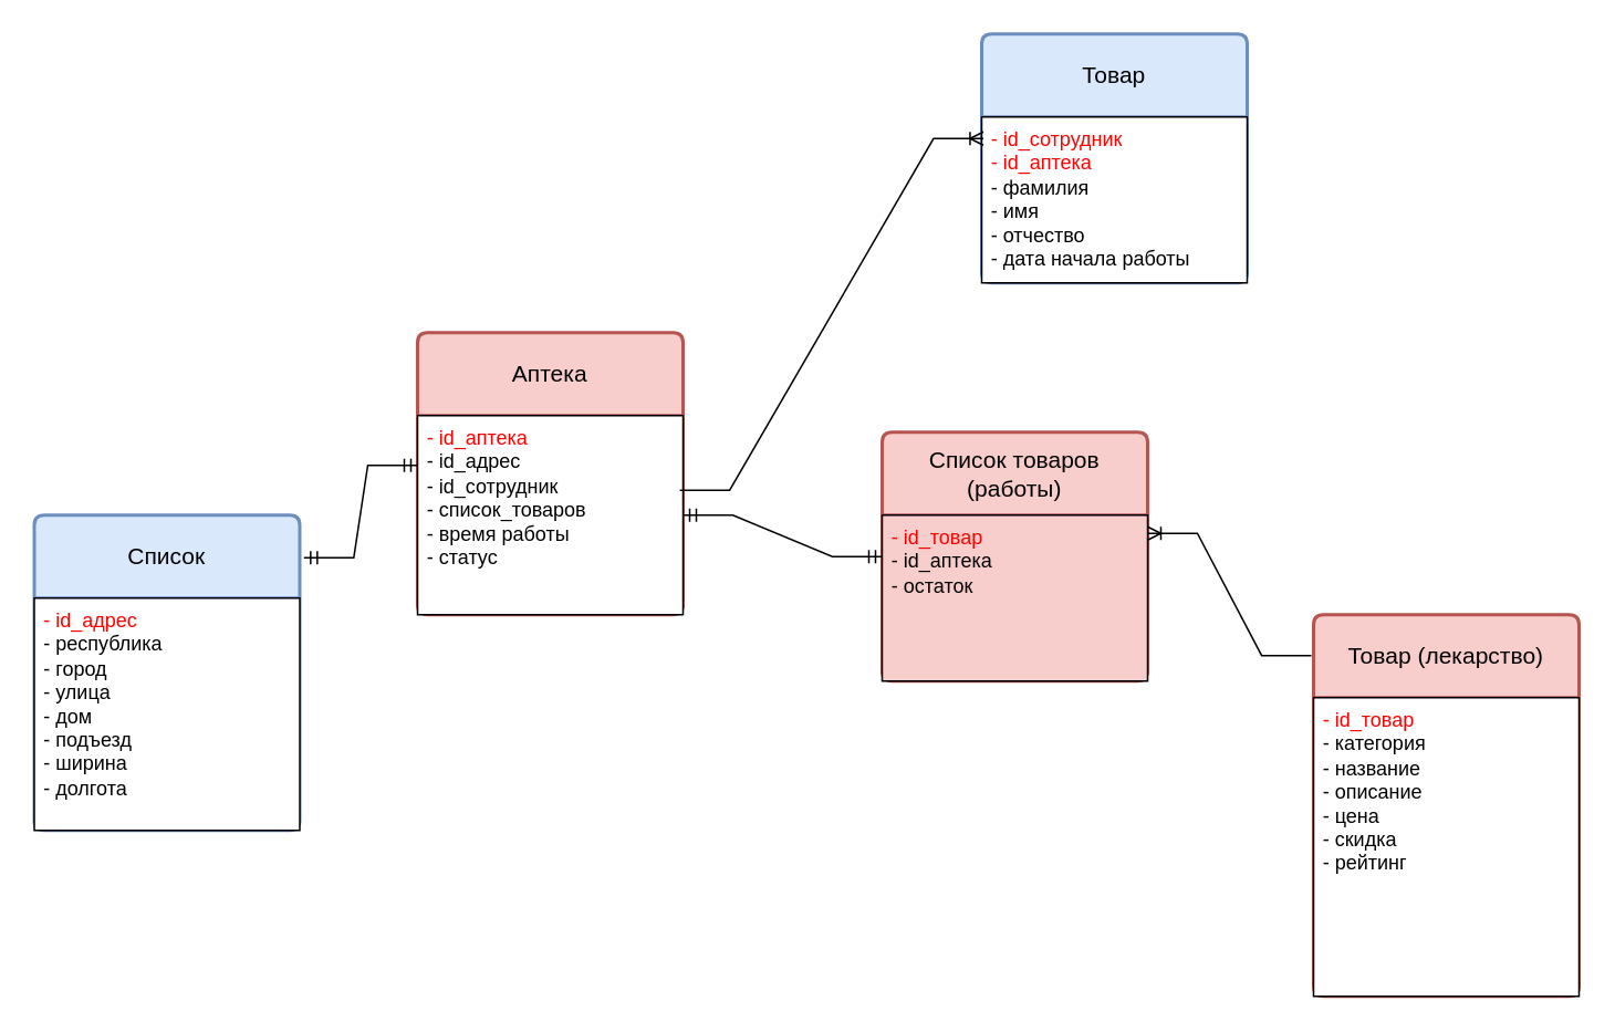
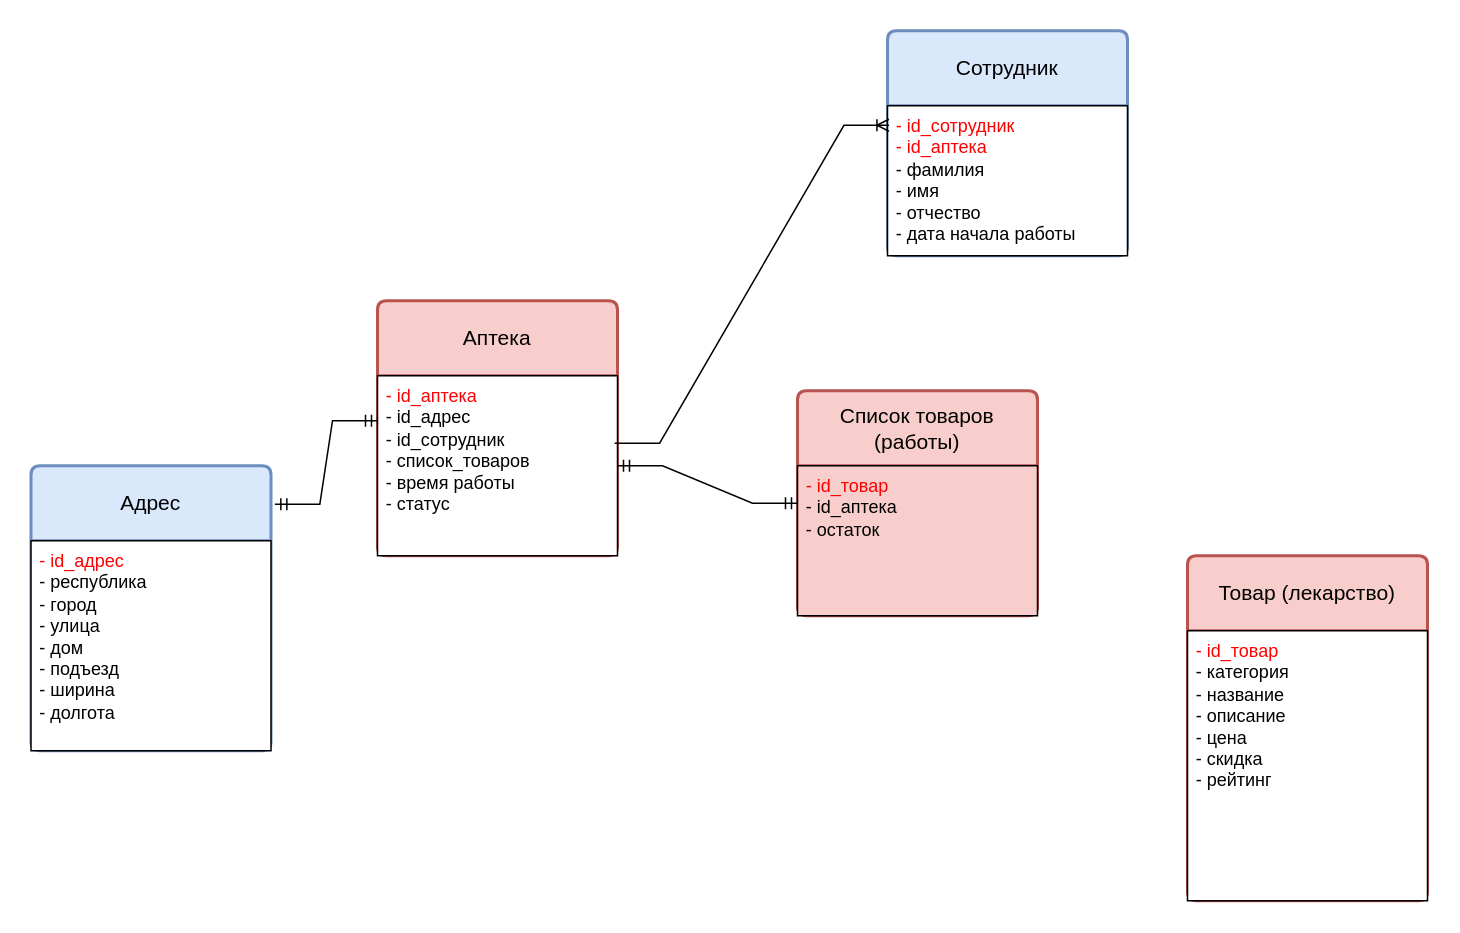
  <mxCell id="0" />
  <mxCell id="1" parent="0" />
  <mxCell id="2" value="Аптека" style="swimlane;childLayout=stackLayout;horizontal=1;startSize=50;horizontalStack=0;rounded=1;fontSize=14;fontStyle=0;strokeWidth=2;resizeParent=0;resizeLast=1;shadow=0;dashed=0;align=center;arcSize=4;whiteSpace=wrap;html=1;fillColor=#f8cecc;strokeColor=#b85450;" parent="1" vertex="1"><mxGeometry x="251" y="200" width="160" height="170" as="geometry" /></mxCell>
  <mxCell id="3" value="&lt;font color=&quot;#ff0000&quot;&gt;- id_аптека&lt;br&gt;&lt;/font&gt;- id_адрес&lt;br style=&quot;border-color: var(--border-color);&quot;&gt;- id_сотрудник&lt;br&gt;- список_товаров&lt;br&gt;- время работы&amp;nbsp;&lt;br&gt;- статус" style="align=left;spacingLeft=4;fontSize=12;verticalAlign=top;resizable=0;rotatable=0;part=1;html=1;" parent="2" vertex="1"><mxGeometry y="50" width="160" height="120" as="geometry" /></mxCell>
  <mxCell id="4" value="Товар (лекарство)" style="swimlane;childLayout=stackLayout;horizontal=1;startSize=50;horizontalStack=0;rounded=1;fontSize=14;fontStyle=0;strokeWidth=2;resizeParent=0;resizeLast=1;shadow=0;dashed=0;align=center;arcSize=4;whiteSpace=wrap;html=1;fillColor=#f8cecc;strokeColor=#b85450;" parent="1" vertex="1"><mxGeometry x="791" y="370" width="160" height="230" as="geometry" /></mxCell>
  <mxCell id="5" value="&lt;font color=&quot;#ff0000&quot;&gt;- id_товар&lt;br&gt;&lt;/font&gt;- категория&lt;br&gt;- название&lt;br&gt;- описание&lt;br&gt;- цена&lt;br&gt;- скидка&lt;br&gt;- рейтинг" style="align=left;spacingLeft=4;fontSize=12;verticalAlign=top;resizable=0;rotatable=0;part=1;html=1;" parent="4" vertex="1"><mxGeometry y="50" width="160" height="180" as="geometry" /></mxCell>
  <mxCell id="6" value="Список товаров (работы)" style="swimlane;childLayout=stackLayout;horizontal=1;startSize=50;horizontalStack=0;rounded=1;fontSize=14;fontStyle=0;strokeWidth=2;resizeParent=0;resizeLast=1;shadow=0;dashed=0;align=center;arcSize=4;whiteSpace=wrap;html=1;fillColor=#f8cecc;strokeColor=#b85450;" parent="1" vertex="1"><mxGeometry x="531" y="260" width="160" height="150" as="geometry" /></mxCell>
  <mxCell id="7" value="&lt;font color=&quot;#ff0000&quot;&gt;- id_товар&lt;br&gt;&lt;/font&gt;- id_аптека&lt;br&gt;- остаток" style="align=left;spacingLeft=4;fontSize=12;verticalAlign=top;resizable=0;rotatable=0;part=1;html=1;fillColor=#f8cecc;" parent="6" vertex="1"><mxGeometry y="50" width="160" height="100" as="geometry" /></mxCell>
  <mxCell id="8" value="" style="edgeStyle=entityRelationEdgeStyle;fontSize=12;html=1;endArrow=ERmandOne;startArrow=ERmandOne;rounded=0;exitX=1;exitY=0.5;exitDx=0;exitDy=0;entryX=0;entryY=0.5;entryDx=0;entryDy=0;" parent="1" source="3" target="6" edge="1"><mxGeometry width="100" height="100" relative="1" as="geometry"><mxPoint x="501" y="320" as="sourcePoint" /><mxPoint x="576" y="360" as="targetPoint" /></mxGeometry></mxCell>
- <mxCell id="9" value="Список" style="swimlane;childLayout=stackLayout;horizontal=1;startSize=50;horizontalStack=0;rounded=1;fontSize=14;fontStyle=0;strokeWidth=2;resizeParent=0;resizeLast=1;shadow=0;dashed=0;align=center;arcSize=4;whiteSpace=wrap;html=1;fillColor=#dae8fc;strokeColor=#6c8ebf;" parent="1" vertex="1"><mxGeometry x="20" y="310" width="160" height="190" as="geometry" /></mxCell>
+ <mxCell id="9" value="Адрес" style="swimlane;childLayout=stackLayout;horizontal=1;startSize=50;horizontalStack=0;rounded=1;fontSize=14;fontStyle=0;strokeWidth=2;resizeParent=0;resizeLast=1;shadow=0;dashed=0;align=center;arcSize=4;whiteSpace=wrap;html=1;fillColor=#dae8fc;strokeColor=#6c8ebf;" parent="1" vertex="1"><mxGeometry x="20" y="310" width="160" height="190" as="geometry" /></mxCell>
  <mxCell id="10" value="&lt;font color=&quot;#ff0000&quot;&gt;- id_адрес&lt;br&gt;&lt;/font&gt;- республика&lt;br&gt;- город&lt;br&gt;- улица&lt;br&gt;- дом&lt;br&gt;- подъезд&lt;br&gt;- ширина&lt;br&gt;- долгота" style="align=left;spacingLeft=4;fontSize=12;verticalAlign=top;resizable=0;rotatable=0;part=1;html=1;" parent="9" vertex="1"><mxGeometry y="50" width="160" height="140" as="geometry" /></mxCell>
  <mxCell id="11" value="" style="edgeStyle=entityRelationEdgeStyle;fontSize=12;html=1;endArrow=ERmandOne;startArrow=ERmandOne;rounded=0;exitX=0;exitY=0.25;exitDx=0;exitDy=0;entryX=1.016;entryY=0.135;entryDx=0;entryDy=0;entryPerimeter=0;" parent="1" source="3" target="9" edge="1"><mxGeometry width="100" height="100" relative="1" as="geometry"><mxPoint x="193" y="375" as="sourcePoint" /><mxPoint x="268" y="415" as="targetPoint" /></mxGeometry></mxCell>
- <mxCell id="12" value="" style="edgeStyle=entityRelationEdgeStyle;fontSize=12;html=1;endArrow=ERoneToMany;rounded=0;exitX=-0.008;exitY=0.107;exitDx=0;exitDy=0;exitPerimeter=0;entryX=1;entryY=0.11;entryDx=0;entryDy=0;entryPerimeter=0;" parent="1" source="4" target="7" edge="1"><mxGeometry width="100" height="100" relative="1" as="geometry"><mxPoint x="802" y="310" as="sourcePoint" /><mxPoint x="721" y="269" as="targetPoint" /></mxGeometry></mxCell>
- <mxCell id="13" value="Товар" style="swimlane;childLayout=stackLayout;horizontal=1;startSize=50;horizontalStack=0;rounded=1;fontSize=14;fontStyle=0;strokeWidth=2;resizeParent=0;resizeLast=1;shadow=0;dashed=0;align=center;arcSize=4;whiteSpace=wrap;html=1;fillColor=#dae8fc;strokeColor=#6c8ebf;" parent="1" vertex="1"><mxGeometry x="591" y="20" width="160" height="150" as="geometry" /></mxCell>
+ <mxCell id="13" value="Сотрудник" style="swimlane;childLayout=stackLayout;horizontal=1;startSize=50;horizontalStack=0;rounded=1;fontSize=14;fontStyle=0;strokeWidth=2;resizeParent=0;resizeLast=1;shadow=0;dashed=0;align=center;arcSize=4;whiteSpace=wrap;html=1;fillColor=#dae8fc;strokeColor=#6c8ebf;" parent="1" vertex="1"><mxGeometry x="591" y="20" width="160" height="150" as="geometry" /></mxCell>
  <mxCell id="14" value="&lt;font color=&quot;#ff0000&quot;&gt;- id_сотрудник&lt;br&gt;- id_аптека&lt;br&gt;&lt;/font&gt;- фамилия&lt;br&gt;- имя&lt;br&gt;- отчество&lt;br&gt;- дата начала работы" style="align=left;spacingLeft=4;fontSize=12;verticalAlign=top;resizable=0;rotatable=0;part=1;html=1;" parent="13" vertex="1"><mxGeometry y="50" width="160" height="100" as="geometry" /></mxCell>
  <mxCell id="15" value="" style="edgeStyle=entityRelationEdgeStyle;fontSize=12;html=1;endArrow=ERoneToMany;rounded=0;exitX=0.988;exitY=0.375;exitDx=0;exitDy=0;exitPerimeter=0;entryX=0.006;entryY=0.13;entryDx=0;entryDy=0;entryPerimeter=0;" parent="1" source="3" target="14" edge="1"><mxGeometry width="100" height="100" relative="1" as="geometry"><mxPoint x="340" y="104" as="sourcePoint" /><mxPoint x="231" y="30" as="targetPoint" /></mxGeometry></mxCell>
